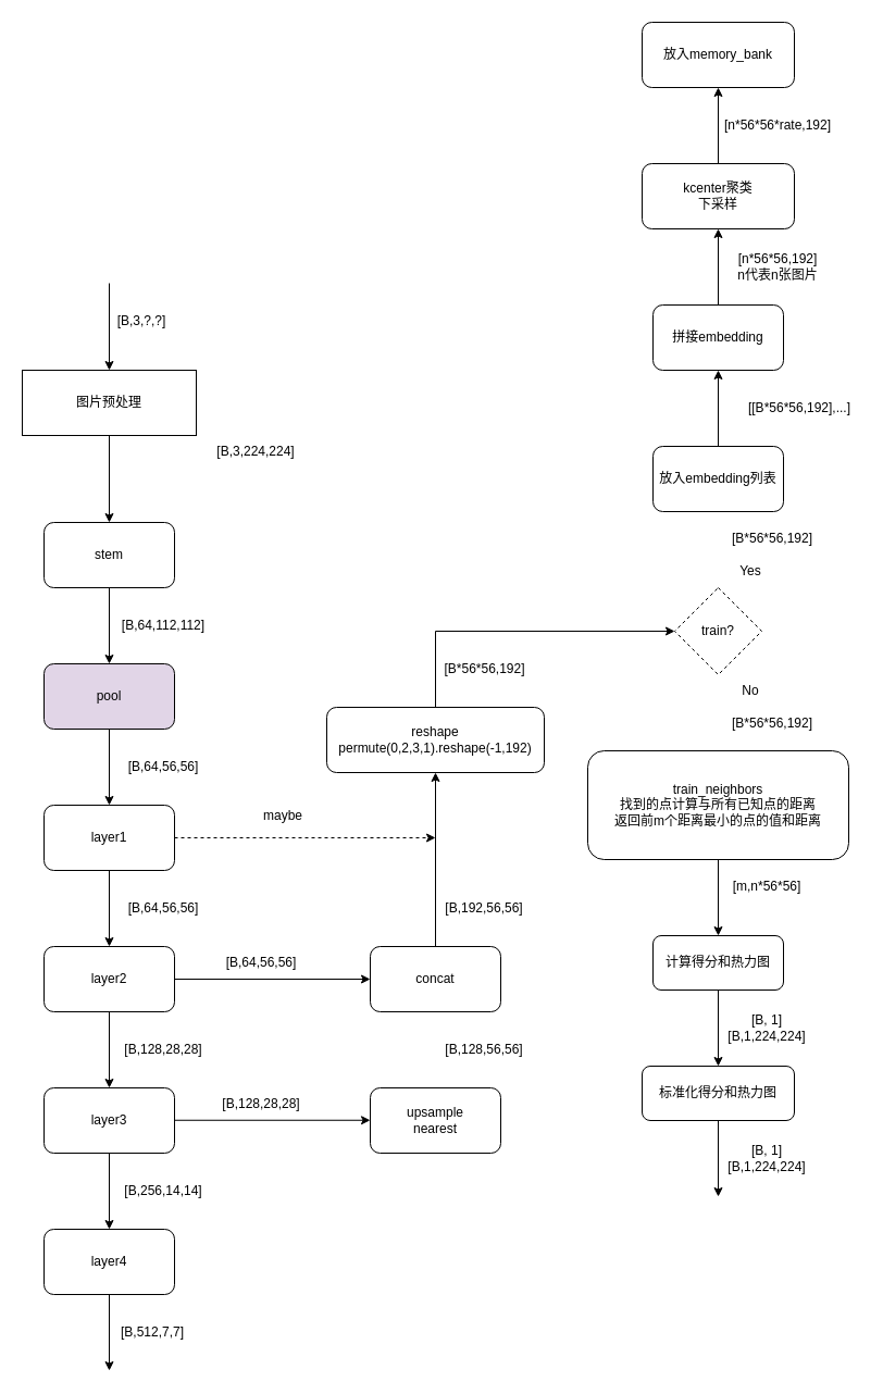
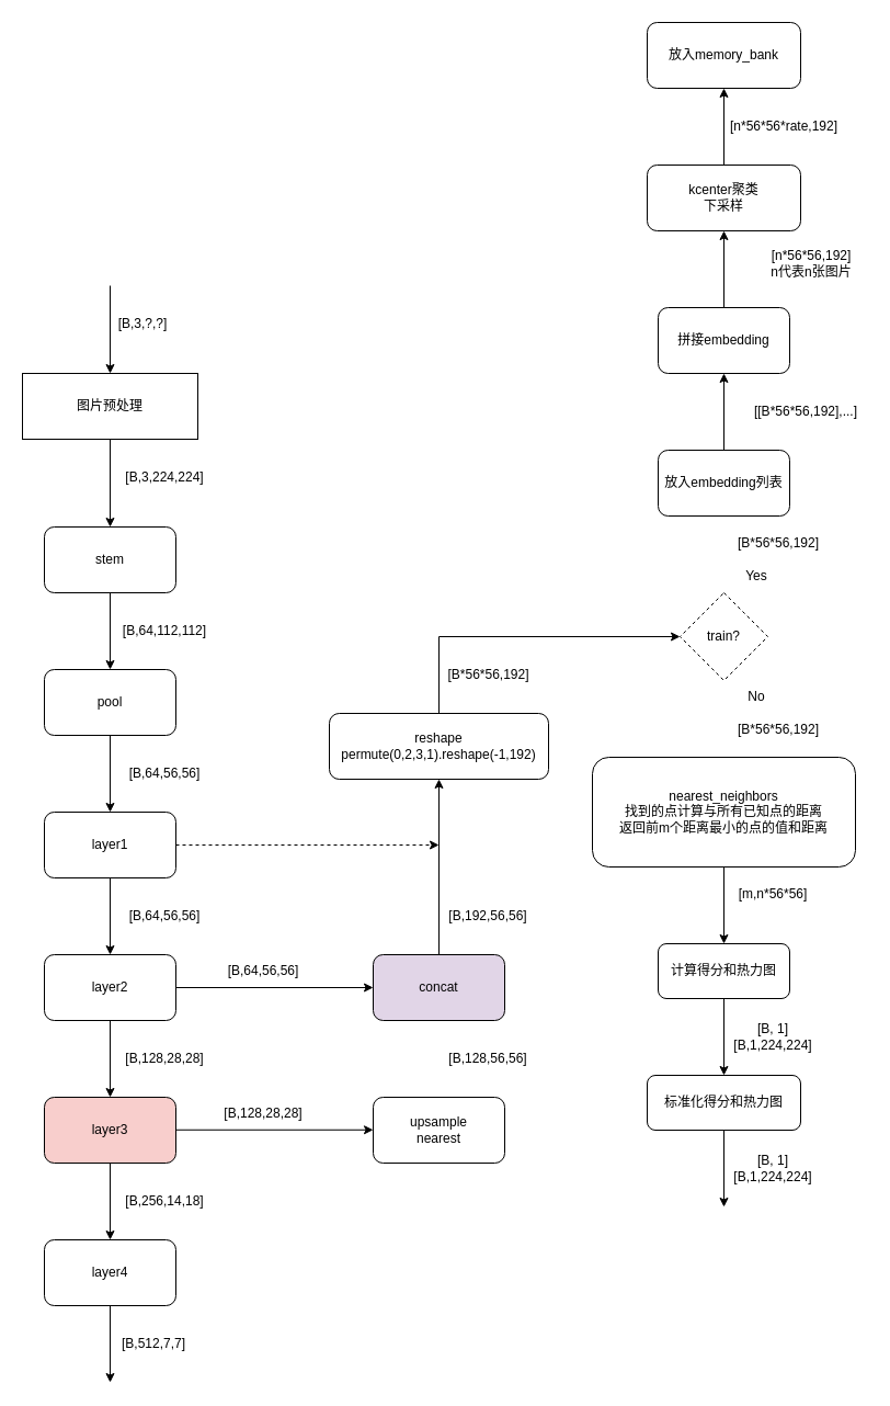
  <mxCell id="0" />
  <mxCell id="1" parent="0" />
  <mxCell id="2" value="图片预处理" style="rounded=0;whiteSpace=wrap;html=1;" vertex="1" parent="1"><mxGeometry x="20" y="340" width="160" height="60" as="geometry" /></mxCell>
  <mxCell id="3" value="" style="endArrow=classic;html=1;rounded=0;entryX=0.5;entryY=0;entryDx=0;entryDy=0;" edge="1" parent="1" target="2"><mxGeometry width="50" height="50" relative="1" as="geometry"><mxPoint x="100" y="260" as="sourcePoint" /><mxPoint x="130" y="230" as="targetPoint" /></mxGeometry></mxCell>
  <mxCell id="4" value="[B,3,?,?]" style="text;html=1;strokeColor=none;fillColor=none;align=center;verticalAlign=middle;whiteSpace=wrap;rounded=0;" vertex="1" parent="1"><mxGeometry x="100" y="280" width="60" height="30" as="geometry" /></mxCell>
  <mxCell id="5" value="" style="endArrow=classic;html=1;rounded=0;" edge="1" parent="1" target="7"><mxGeometry width="50" height="50" relative="1" as="geometry"><mxPoint x="100" y="400" as="sourcePoint" /><mxPoint x="100" y="500" as="targetPoint" /></mxGeometry></mxCell>
- <mxCell id="6" value="[B,3,224,224]" style="text;html=1;strokeColor=none;fillColor=none;align=center;verticalAlign=middle;whiteSpace=wrap;rounded=0;" vertex="1" parent="1"><mxGeometry x="195" y="400" width="80" height="30" as="geometry" /></mxCell>
+ <mxCell id="6" value="[B,3,224,224]" style="text;html=1;strokeColor=none;fillColor=none;align=center;verticalAlign=middle;whiteSpace=wrap;rounded=0;" vertex="1" parent="1"><mxGeometry x="110" y="420" width="80" height="30" as="geometry" /></mxCell>
  <mxCell id="7" value="stem" style="rounded=1;whiteSpace=wrap;html=1;" vertex="1" parent="1"><mxGeometry x="40" y="480" width="120" height="60" as="geometry" /></mxCell>
  <mxCell id="8" value="" style="endArrow=classic;html=1;rounded=0;" edge="1" parent="1" target="10"><mxGeometry width="50" height="50" relative="1" as="geometry"><mxPoint x="100" y="540" as="sourcePoint" /><mxPoint x="100" y="640" as="targetPoint" /></mxGeometry></mxCell>
  <mxCell id="9" value="[B,64,112,112]" style="text;html=1;strokeColor=none;fillColor=none;align=center;verticalAlign=middle;whiteSpace=wrap;rounded=0;" vertex="1" parent="1"><mxGeometry x="110" y="560" width="80" height="30" as="geometry" /></mxCell>
- <mxCell id="10" value="pool" style="rounded=1;whiteSpace=wrap;html=1;fillColor=#e1d5e7;" vertex="1" parent="1"><mxGeometry x="40" y="610" width="120" height="60" as="geometry" /></mxCell>
+ <mxCell id="10" value="pool" style="rounded=1;whiteSpace=wrap;html=1;" vertex="1" parent="1"><mxGeometry x="40" y="610" width="120" height="60" as="geometry" /></mxCell>
  <mxCell id="11" value="" style="endArrow=classic;html=1;rounded=0;" edge="1" parent="1" target="13"><mxGeometry width="50" height="50" relative="1" as="geometry"><mxPoint x="100" y="670" as="sourcePoint" /><mxPoint x="100" y="770" as="targetPoint" /></mxGeometry></mxCell>
  <mxCell id="12" value="[B,64,56,56]" style="text;html=1;strokeColor=none;fillColor=none;align=center;verticalAlign=middle;whiteSpace=wrap;rounded=0;" vertex="1" parent="1"><mxGeometry x="110" y="690" width="80" height="30" as="geometry" /></mxCell>
  <mxCell id="13" value="layer1" style="rounded=1;whiteSpace=wrap;html=1;" vertex="1" parent="1"><mxGeometry x="40" y="740" width="120" height="60" as="geometry" /></mxCell>
  <mxCell id="14" value="" style="endArrow=classic;html=1;rounded=0;" edge="1" parent="1" target="16"><mxGeometry width="50" height="50" relative="1" as="geometry"><mxPoint x="100" y="800" as="sourcePoint" /><mxPoint x="100" y="900" as="targetPoint" /></mxGeometry></mxCell>
  <mxCell id="15" value="[B,64,56,56]" style="text;html=1;strokeColor=none;fillColor=none;align=center;verticalAlign=middle;whiteSpace=wrap;rounded=0;" vertex="1" parent="1"><mxGeometry x="110" y="820" width="80" height="30" as="geometry" /></mxCell>
  <mxCell id="16" value="layer2" style="rounded=1;whiteSpace=wrap;html=1;" vertex="1" parent="1"><mxGeometry x="40" y="870" width="120" height="60" as="geometry" /></mxCell>
  <mxCell id="17" value="" style="endArrow=classic;html=1;rounded=0;" edge="1" parent="1" target="19"><mxGeometry width="50" height="50" relative="1" as="geometry"><mxPoint x="100" y="930" as="sourcePoint" /><mxPoint x="100" y="1030" as="targetPoint" /></mxGeometry></mxCell>
  <mxCell id="18" value="[B,128,28,28]" style="text;html=1;strokeColor=none;fillColor=none;align=center;verticalAlign=middle;whiteSpace=wrap;rounded=0;" vertex="1" parent="1"><mxGeometry x="110" y="950" width="80" height="30" as="geometry" /></mxCell>
- <mxCell id="19" value="layer3" style="rounded=1;whiteSpace=wrap;html=1;" vertex="1" parent="1"><mxGeometry x="40" y="1000" width="120" height="60" as="geometry" /></mxCell>
+ <mxCell id="19" value="layer3" style="rounded=1;whiteSpace=wrap;html=1;fillColor=#f8cecc;" vertex="1" parent="1"><mxGeometry x="40" y="1000" width="120" height="60" as="geometry" /></mxCell>
  <mxCell id="20" value="" style="endArrow=classic;html=1;rounded=0;" edge="1" parent="1" target="22"><mxGeometry width="50" height="50" relative="1" as="geometry"><mxPoint x="100" y="1060" as="sourcePoint" /><mxPoint x="100" y="1160" as="targetPoint" /></mxGeometry></mxCell>
- <mxCell id="21" value="[B,256,14,14]" style="text;html=1;strokeColor=none;fillColor=none;align=center;verticalAlign=middle;whiteSpace=wrap;rounded=0;" vertex="1" parent="1"><mxGeometry x="110" y="1080" width="80" height="30" as="geometry" /></mxCell>
+ <mxCell id="21" value="[B,256,14,18]" style="text;html=1;strokeColor=none;fillColor=none;align=center;verticalAlign=middle;whiteSpace=wrap;rounded=0;" vertex="1" parent="1"><mxGeometry x="110" y="1080" width="80" height="30" as="geometry" /></mxCell>
  <mxCell id="22" value="layer4" style="rounded=1;whiteSpace=wrap;html=1;" vertex="1" parent="1"><mxGeometry x="40" y="1130" width="120" height="60" as="geometry" /></mxCell>
  <mxCell id="23" value="" style="endArrow=classic;html=1;rounded=0;" edge="1" parent="1"><mxGeometry width="50" height="50" relative="1" as="geometry"><mxPoint x="100" y="1190" as="sourcePoint" /><mxPoint x="100" y="1260" as="targetPoint" /></mxGeometry></mxCell>
  <mxCell id="24" value="[B,512,7,7]" style="text;html=1;strokeColor=none;fillColor=none;align=center;verticalAlign=middle;whiteSpace=wrap;rounded=0;" vertex="1" parent="1"><mxGeometry x="100" y="1210" width="80" height="30" as="geometry" /></mxCell>
  <mxCell id="25" value="" style="endArrow=classic;html=1;rounded=0;" edge="1" parent="1"><mxGeometry width="50" height="50" relative="1" as="geometry"><mxPoint x="160" y="900" as="sourcePoint" /><mxPoint x="340" y="900" as="targetPoint" /></mxGeometry></mxCell>
  <mxCell id="26" value="" style="endArrow=classic;html=1;rounded=0;" edge="1" parent="1"><mxGeometry width="50" height="50" relative="1" as="geometry"><mxPoint x="160" y="1029.76" as="sourcePoint" /><mxPoint x="340" y="1029.76" as="targetPoint" /></mxGeometry></mxCell>
- <mxCell id="27" value="concat" style="rounded=1;whiteSpace=wrap;html=1;" vertex="1" parent="1"><mxGeometry x="340" y="870" width="120" height="60" as="geometry" /></mxCell>
+ <mxCell id="27" value="concat" style="rounded=1;whiteSpace=wrap;html=1;fillColor=#e1d5e7;" vertex="1" parent="1"><mxGeometry x="340" y="870" width="120" height="60" as="geometry" /></mxCell>
  <mxCell id="28" value="upsample&lt;br&gt;nearest" style="rounded=1;whiteSpace=wrap;html=1;" vertex="1" parent="1"><mxGeometry x="340" y="1000" width="120" height="60" as="geometry" /></mxCell>
  <mxCell id="29" value="[B,128,28,28]" style="text;html=1;strokeColor=none;fillColor=none;align=center;verticalAlign=middle;whiteSpace=wrap;rounded=0;" vertex="1" parent="1"><mxGeometry x="200" y="1000" width="80" height="30" as="geometry" /></mxCell>
  <mxCell id="30" value="[B,64,56,56]" style="text;html=1;strokeColor=none;fillColor=none;align=center;verticalAlign=middle;whiteSpace=wrap;rounded=0;" vertex="1" parent="1"><mxGeometry x="200" y="870" width="80" height="30" as="geometry" /></mxCell>
  <mxCell id="31" value="[B,128,56,56]" style="text;html=1;strokeColor=none;fillColor=none;align=center;verticalAlign=middle;whiteSpace=wrap;rounded=0;" vertex="1" parent="1"><mxGeometry x="400" y="950" width="90" height="30" as="geometry" /></mxCell>
  <mxCell id="32" value="" style="endArrow=classic;html=1;rounded=0;exitX=0.5;exitY=0;exitDx=0;exitDy=0;entryX=0.5;entryY=1;entryDx=0;entryDy=0;" edge="1" parent="1" target="34"><mxGeometry width="50" height="50" relative="1" as="geometry"><mxPoint x="400" y="870" as="sourcePoint" /><mxPoint x="400" y="800" as="targetPoint" /></mxGeometry></mxCell>
  <mxCell id="33" value="[B,192,56,56]" style="text;html=1;strokeColor=none;fillColor=none;align=center;verticalAlign=middle;whiteSpace=wrap;rounded=0;" vertex="1" parent="1"><mxGeometry x="400" y="820" width="90" height="30" as="geometry" /></mxCell>
  <mxCell id="34" value="reshape&lt;br&gt;permute(0,2,3,1).reshape(-1,192)" style="rounded=1;whiteSpace=wrap;html=1;" vertex="1" parent="1"><mxGeometry x="300" y="650" width="200" height="60" as="geometry" /></mxCell>
  <mxCell id="35" value="" style="endArrow=classic;html=1;rounded=0;exitX=0.5;exitY=0;exitDx=0;exitDy=0;entryX=0;entryY=0.5;entryDx=0;entryDy=0;" edge="1" parent="1" target="39"><mxGeometry width="50" height="50" relative="1" as="geometry"><mxPoint x="400" y="650" as="sourcePoint" /><mxPoint x="610" y="580" as="targetPoint" /><Array as="points"><mxPoint x="400" y="580" /></Array></mxGeometry></mxCell>
  <mxCell id="36" value="[B*56*56,192]" style="text;html=1;strokeColor=none;fillColor=none;align=center;verticalAlign=middle;whiteSpace=wrap;rounded=0;" vertex="1" parent="1"><mxGeometry x="401" y="600" width="89" height="30" as="geometry" /></mxCell>
  <mxCell id="37" value="" style="endArrow=classic;html=1;rounded=0;dashed=1;" edge="1" parent="1"><mxGeometry width="50" height="50" relative="1" as="geometry"><mxPoint x="160" y="770" as="sourcePoint" /><mxPoint x="400" y="770" as="targetPoint" /></mxGeometry></mxCell>
- <mxCell id="38" value="maybe" style="text;html=1;strokeColor=none;fillColor=none;align=center;verticalAlign=middle;whiteSpace=wrap;rounded=0;" vertex="1" parent="1"><mxGeometry x="220" y="735" width="80" height="30" as="geometry" /></mxCell>
  <mxCell id="39" value="train?" style="rhombus;whiteSpace=wrap;html=1;dashed=1;" vertex="1" parent="1"><mxGeometry x="620" y="540" width="80" height="80" as="geometry" /></mxCell>
  <mxCell id="40" value="[B*56*56,192]" style="text;html=1;strokeColor=none;fillColor=none;align=center;verticalAlign=middle;whiteSpace=wrap;rounded=0;" vertex="1" parent="1"><mxGeometry x="660" y="480" width="100" height="30" as="geometry" /></mxCell>
  <mxCell id="41" value="Yes" style="text;html=1;strokeColor=none;fillColor=none;align=center;verticalAlign=middle;whiteSpace=wrap;rounded=0;" vertex="1" parent="1"><mxGeometry x="660" y="510" width="60" height="30" as="geometry" /></mxCell>
  <mxCell id="42" value="放入embedding列表" style="rounded=1;whiteSpace=wrap;html=1;" vertex="1" parent="1"><mxGeometry x="600" y="410" width="120" height="60" as="geometry" /></mxCell>
  <mxCell id="43" value="" style="endArrow=classic;html=1;rounded=0;exitX=0.5;exitY=0;exitDx=0;exitDy=0;" edge="1" parent="1"><mxGeometry width="50" height="50" relative="1" as="geometry"><mxPoint x="660" y="410" as="sourcePoint" /><mxPoint x="660" y="340" as="targetPoint" /></mxGeometry></mxCell>
  <mxCell id="44" value="[[B*56*56,192],...]" style="text;html=1;strokeColor=none;fillColor=none;align=center;verticalAlign=middle;whiteSpace=wrap;rounded=0;" vertex="1" parent="1"><mxGeometry x="680" y="360" width="110" height="30" as="geometry" /></mxCell>
  <mxCell id="45" value="拼接embedding" style="rounded=1;whiteSpace=wrap;html=1;" vertex="1" parent="1"><mxGeometry x="600" y="280" width="120" height="60" as="geometry" /></mxCell>
  <mxCell id="46" value="" style="endArrow=classic;html=1;rounded=0;exitX=0.5;exitY=0;exitDx=0;exitDy=0;" edge="1" parent="1"><mxGeometry width="50" height="50" relative="1" as="geometry"><mxPoint x="660" y="280" as="sourcePoint" /><mxPoint x="660" y="210" as="targetPoint" /></mxGeometry></mxCell>
- <mxCell id="47" value="[n*56*56,192] &lt;br&gt;n代表n张图片" style="text;html=1;strokeColor=none;fillColor=none;align=center;verticalAlign=middle;whiteSpace=wrap;rounded=0;" vertex="1" parent="1"><mxGeometry x="660" y="230" width="110" height="30" as="geometry" /></mxCell>
+ <mxCell id="47" value="[n*56*56,192] &lt;br&gt;n代表n张图片" style="text;html=1;strokeColor=none;fillColor=none;align=center;verticalAlign=middle;whiteSpace=wrap;rounded=0;" vertex="1" parent="1"><mxGeometry x="685" y="225" width="110" height="30" as="geometry" /></mxCell>
  <mxCell id="48" value="kcenter聚类&lt;br&gt;下采样" style="rounded=1;whiteSpace=wrap;html=1;" vertex="1" parent="1"><mxGeometry x="590" y="150" width="140" height="60" as="geometry" /></mxCell>
  <mxCell id="49" value="" style="endArrow=classic;html=1;rounded=0;exitX=0.5;exitY=0;exitDx=0;exitDy=0;" edge="1" parent="1"><mxGeometry width="50" height="50" relative="1" as="geometry"><mxPoint x="660" y="150" as="sourcePoint" /><mxPoint x="660" y="80" as="targetPoint" /></mxGeometry></mxCell>
  <mxCell id="50" value="[n*56*56*rate,192]" style="text;html=1;strokeColor=none;fillColor=none;align=center;verticalAlign=middle;whiteSpace=wrap;rounded=0;" vertex="1" parent="1"><mxGeometry x="660" y="100" width="110" height="30" as="geometry" /></mxCell>
  <mxCell id="51" value="放入memory_bank" style="rounded=1;whiteSpace=wrap;html=1;" vertex="1" parent="1"><mxGeometry x="590" y="20" width="140" height="60" as="geometry" /></mxCell>
  <mxCell id="52" value="No" style="text;html=1;strokeColor=none;fillColor=none;align=center;verticalAlign=middle;whiteSpace=wrap;rounded=0;" vertex="1" parent="1"><mxGeometry x="660" y="620" width="60" height="30" as="geometry" /></mxCell>
- <mxCell id="53" value="train_neighbors&lt;br&gt;找到的点计算与所有已知点的距离&lt;br&gt;返回前m个距离最小的点的值和距离" style="rounded=1;whiteSpace=wrap;html=1;" vertex="1" parent="1"><mxGeometry x="540" y="690" width="240" height="100" as="geometry" /></mxCell>
+ <mxCell id="53" value="nearest_neighbors&lt;br&gt;找到的点计算与所有已知点的距离&lt;br&gt;返回前m个距离最小的点的值和距离" style="rounded=1;whiteSpace=wrap;html=1;" vertex="1" parent="1"><mxGeometry x="540" y="690" width="240" height="100" as="geometry" /></mxCell>
  <mxCell id="54" value="[B*56*56,192]" style="text;html=1;strokeColor=none;fillColor=none;align=center;verticalAlign=middle;whiteSpace=wrap;rounded=0;" vertex="1" parent="1"><mxGeometry x="660" y="650" width="100" height="30" as="geometry" /></mxCell>
  <mxCell id="55" value="" style="endArrow=classic;html=1;rounded=0;exitX=0.5;exitY=1;exitDx=0;exitDy=0;" edge="1" parent="1"><mxGeometry width="50" height="50" relative="1" as="geometry"><mxPoint x="660" y="790" as="sourcePoint" /><mxPoint x="660" y="860" as="targetPoint" /></mxGeometry></mxCell>
  <mxCell id="56" value="[m,n*56*56]" style="text;html=1;strokeColor=none;fillColor=none;align=center;verticalAlign=middle;whiteSpace=wrap;rounded=0;" vertex="1" parent="1"><mxGeometry x="660" y="800" width="90" height="30" as="geometry" /></mxCell>
  <mxCell id="57" value="计算得分和热力图" style="rounded=1;whiteSpace=wrap;html=1;" vertex="1" parent="1"><mxGeometry x="600" y="860" width="120" height="50" as="geometry" /></mxCell>
  <mxCell id="58" value="" style="endArrow=classic;html=1;rounded=0;exitX=0.5;exitY=1;exitDx=0;exitDy=0;" edge="1" parent="1"><mxGeometry width="50" height="50" relative="1" as="geometry"><mxPoint x="660" y="910" as="sourcePoint" /><mxPoint x="660" y="980" as="targetPoint" /></mxGeometry></mxCell>
  <mxCell id="59" value="[B, 1]&lt;br&gt;[B,1,224,224]" style="text;html=1;strokeColor=none;fillColor=none;align=center;verticalAlign=middle;whiteSpace=wrap;rounded=0;" vertex="1" parent="1"><mxGeometry x="660" y="930" width="90" height="30" as="geometry" /></mxCell>
  <mxCell id="60" value="标准化得分和热力图" style="rounded=1;whiteSpace=wrap;html=1;" vertex="1" parent="1"><mxGeometry x="590" y="980" width="140" height="50" as="geometry" /></mxCell>
  <mxCell id="61" value="" style="endArrow=classic;html=1;rounded=0;exitX=0.5;exitY=1;exitDx=0;exitDy=0;" edge="1" parent="1"><mxGeometry width="50" height="50" relative="1" as="geometry"><mxPoint x="660" y="1030" as="sourcePoint" /><mxPoint x="660" y="1100" as="targetPoint" /></mxGeometry></mxCell>
  <mxCell id="62" value="[B, 1]&lt;br&gt;[B,1,224,224]" style="text;html=1;strokeColor=none;fillColor=none;align=center;verticalAlign=middle;whiteSpace=wrap;rounded=0;" vertex="1" parent="1"><mxGeometry x="660" y="1050" width="90" height="30" as="geometry" /></mxCell>
